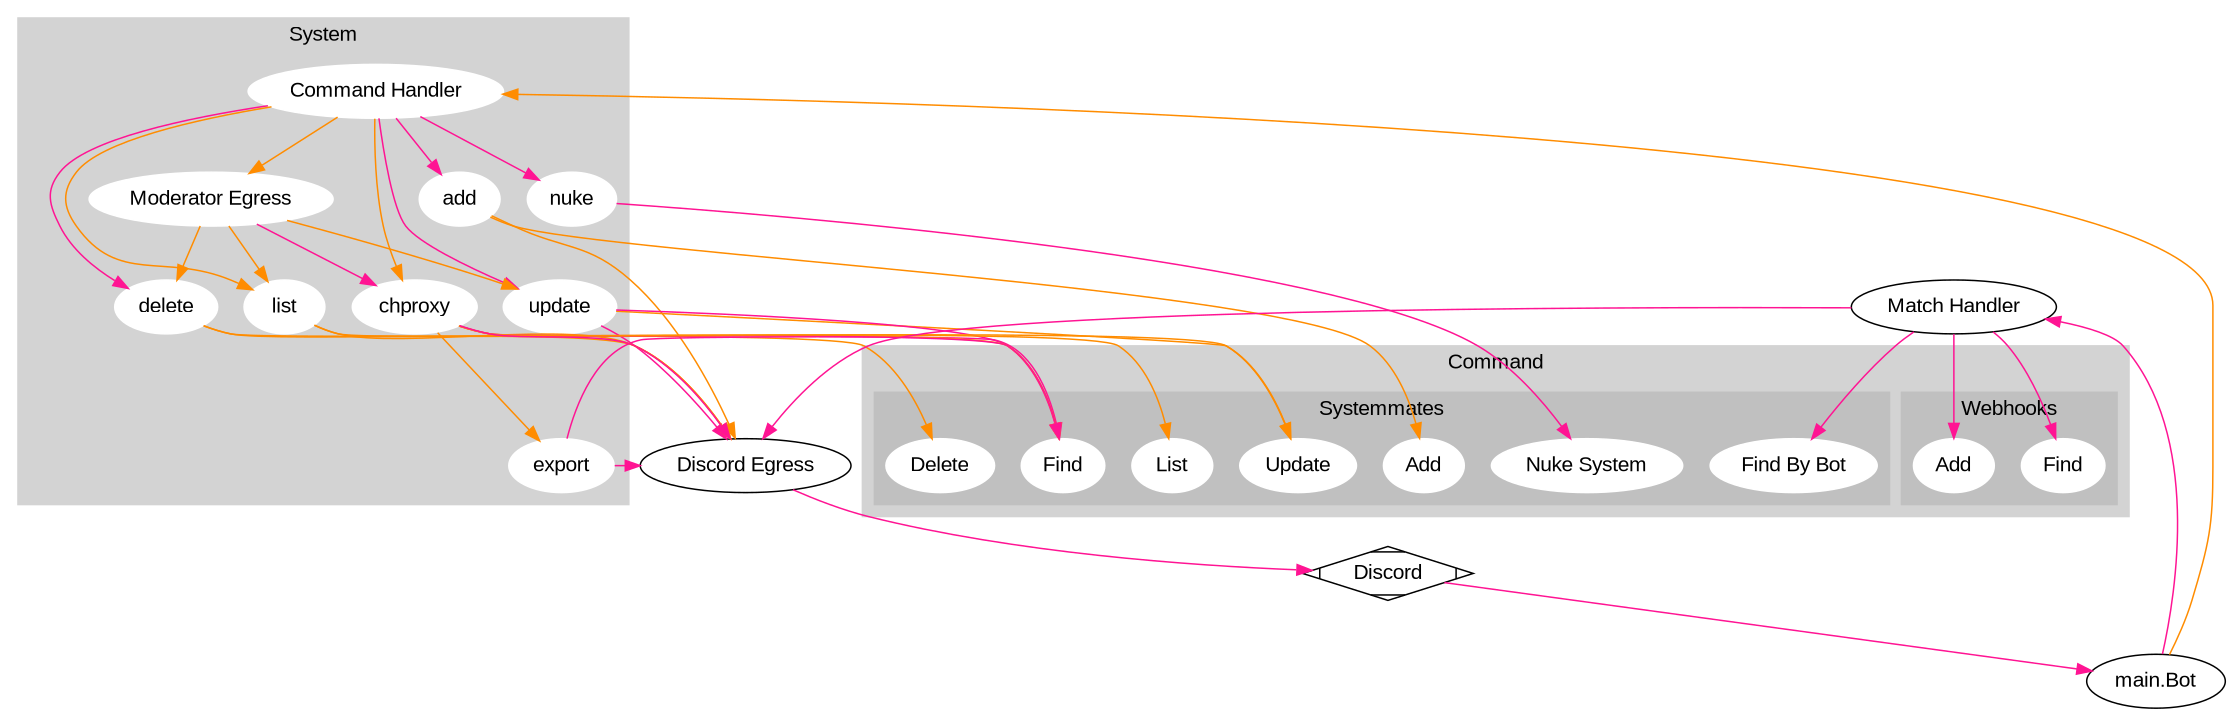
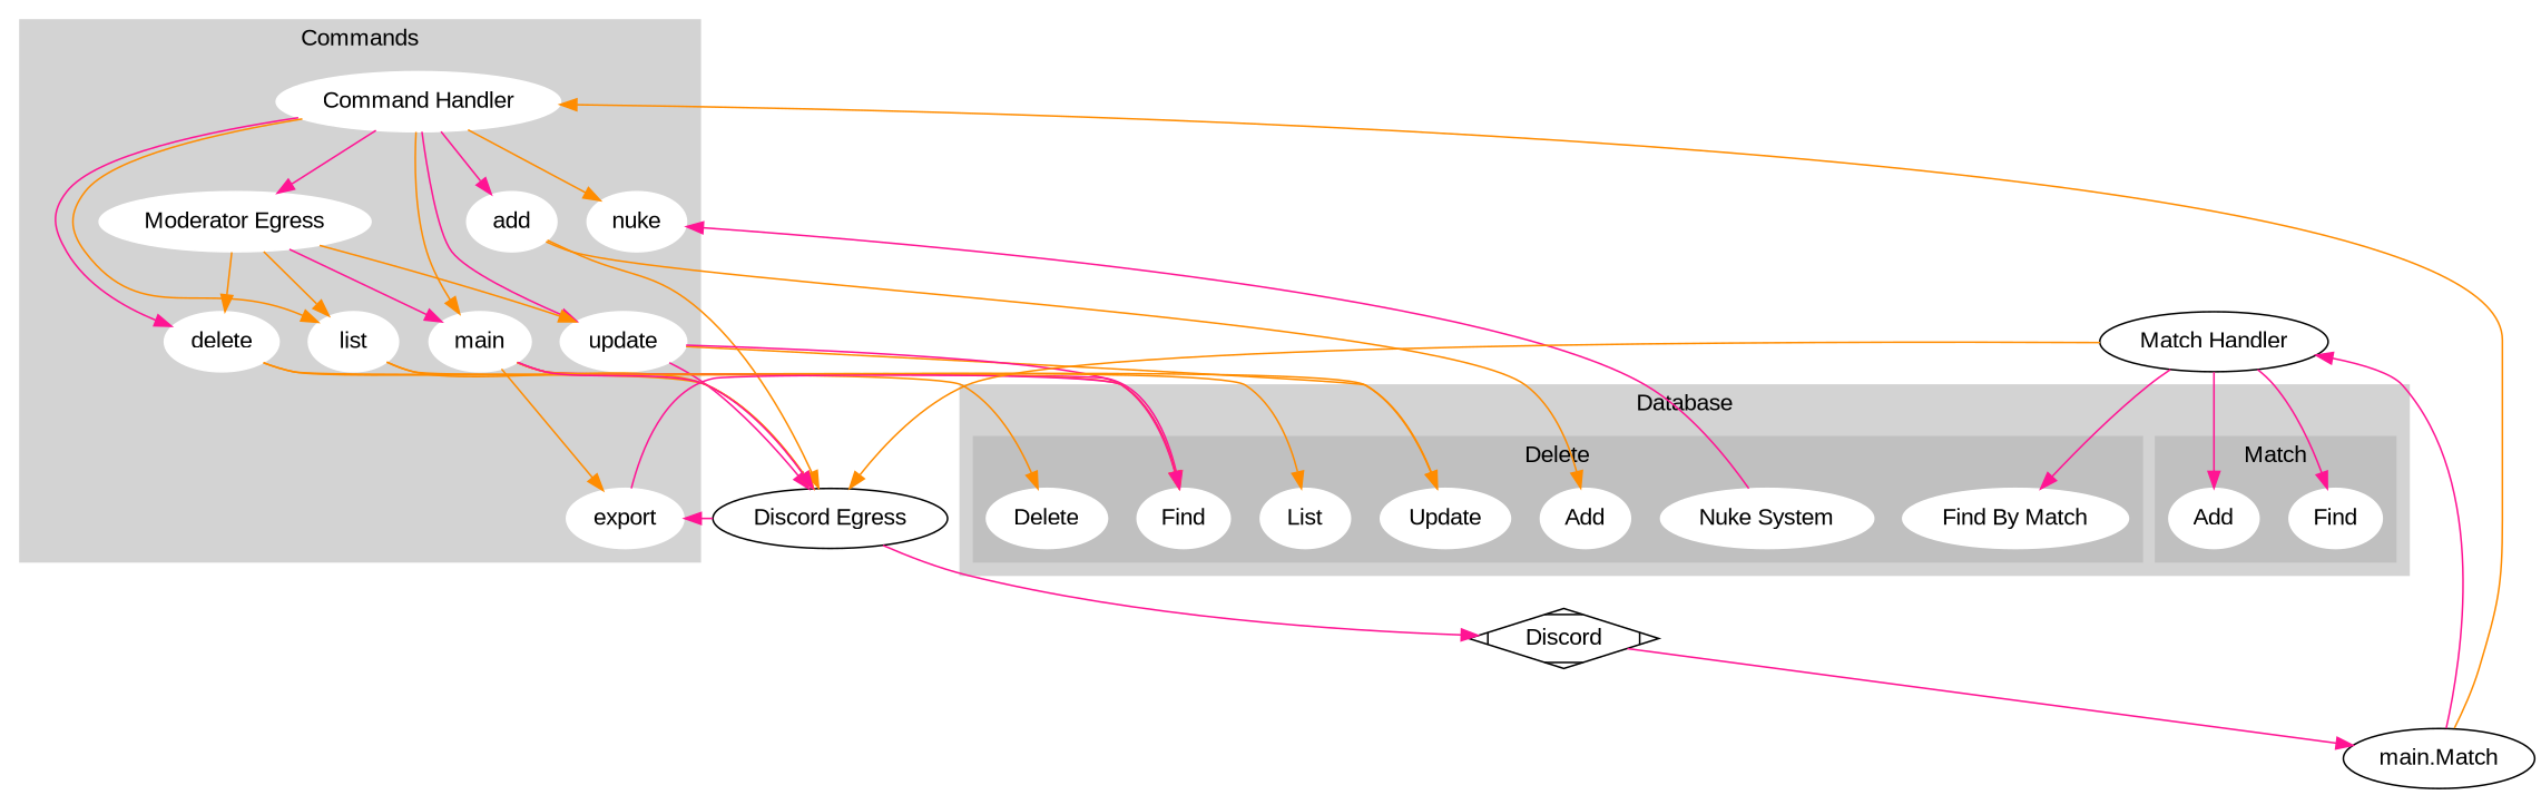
  digraph {
    fontname="Liberation Sans"
    node [color=white fontname="Liberation Sans" style=filled]
    edge [color=deeppink fontname="Liberation Sans"]
    n1 [label="Command Handler"]
    n2 [label="Moderator Egress"]
    add
    update
    delete
    export
    list
    nuke
-   chproxy
+   chproxy [label=main]
    n10 [label=Add]
    n11 [label=Update]
    n12 [label=Find]
    n13 [label=List]
    n14 [label=Delete]
-   n15 [label="Find By Bot"]
+   n15 [label="Find By Match"]
    n16 [label="Nuke System"]
    n17 [label=Add]
    n18 [label=Find]
    n19 [label="Discord Egress" color="" style=""]
-   n20 [label="main.Bot" color="" style=""]
+   n20 [label="main.Match" color="" style=""]
    n21 [label="Match Handler" color="" style=""]
    n22 [label=Discord shape=Mdiamond color="" style=""]
    subgraph cluster_1 {
      color=lightgrey
-     label=System
+     label=Commands
      style=filled
      n1
      n2
      add
      update
      delete
      export
      list
      nuke
      chproxy
    }
    subgraph cluster_2 {
      color=lightgrey
-     label=Command
+     label=Database
      style=filled
      subgraph cluster_3 {
        color=grey
-       label=Systemmates
+       label=Delete
        style=filled
        n10
        n11
        n12
        n13
        n14
        n15
        n16
      }
      subgraph cluster_4 {
        color=grey
-       label=Webhooks
+       label=Match
        style=filled
        n17
        n18
      }
    }
-   n1 -> n2 [color=darkorange]
+   n1 -> n2
    n1 -> add
    n1 -> update
    n1 -> delete
    n1 -> list [color=darkorange]
-   n1 -> nuke
+   n1 -> nuke [color=darkorange]
    n1 -> chproxy [color=darkorange]
    n2 -> update [color=darkorange]
    n2 -> delete [color=darkorange]
    n2 -> list [color=darkorange]
    n2 -> chproxy
    add -> n10 [color=darkorange]
    add -> n19 [color=darkorange]
    update -> n11 [color=darkorange]
    update -> n12
    update -> n19
    delete -> n14 [color=darkorange]
    delete -> n19 [color=darkorange]
    export -> n12
-   export -> n19
+   n19 -> export
    list -> n12 [color=darkorange]
    list -> n19 [color=darkorange]
-   nuke -> n16
+   n16 -> nuke
    chproxy -> export [color=darkorange]
    chproxy -> n11 [color=darkorange]
    chproxy -> n12
    chproxy -> n13 [color=darkorange]
    chproxy -> n19
    n19 -> n22
    n20 -> n1 [color=darkorange]
    n20 -> n21
    n21 -> n15
    n21 -> n17
    n21 -> n18
-   n21 -> n19
+   n21 -> n19 [color=darkorange]
    n22 -> n20
  }
